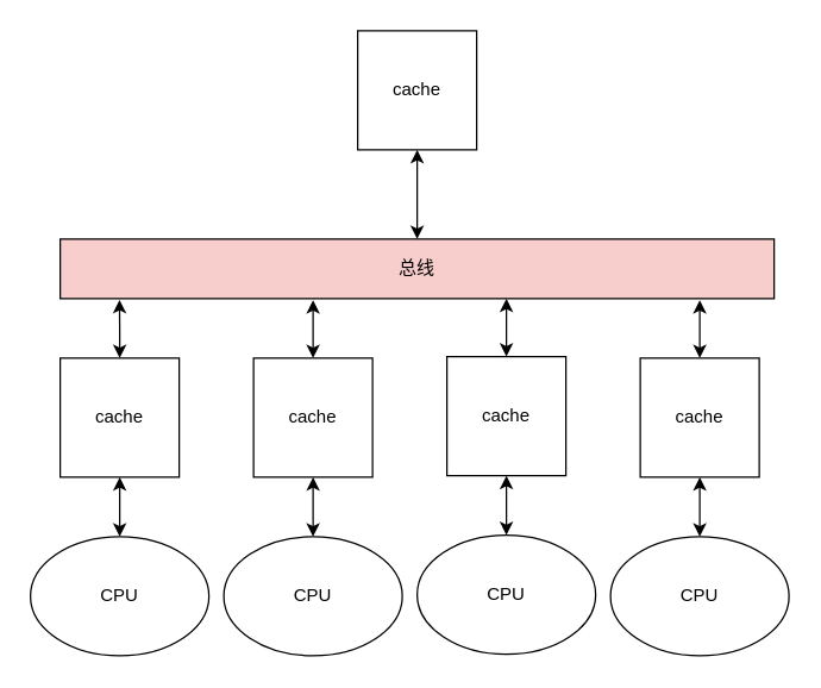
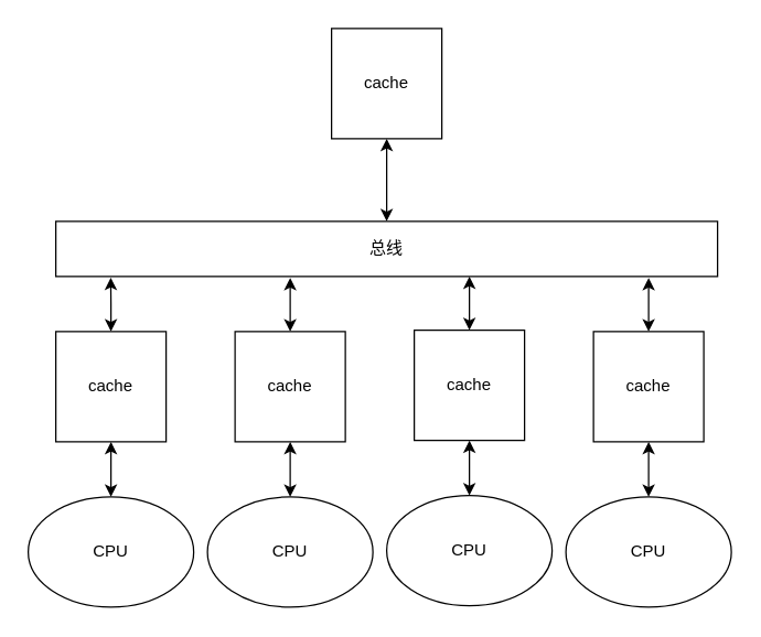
  <mxCell id="0" />
  <mxCell id="1" parent="0" />
- <mxCell id="2" value="总线" style="rounded=0;whiteSpace=wrap;html=1;fillColor=#f8cecc;" vertex="1" parent="1"><mxGeometry x="40" y="160" width="480" height="40" as="geometry" /></mxCell>
+ <mxCell id="2" value="总线" style="rounded=0;whiteSpace=wrap;html=1;" vertex="1" parent="1"><mxGeometry x="40" y="160" width="480" height="40" as="geometry" /></mxCell>
  <mxCell id="3" value="" style="edgeStyle=orthogonalEdgeStyle;rounded=0;orthogonalLoop=1;jettySize=auto;html=1;entryX=0.083;entryY=1.022;entryDx=0;entryDy=0;entryPerimeter=0;startArrow=classic;startFill=1;" edge="1" parent="1" source="4" target="2"><mxGeometry relative="1" as="geometry" /></mxCell>
  <mxCell id="4" value="cache" style="whiteSpace=wrap;html=1;aspect=fixed;" vertex="1" parent="1"><mxGeometry x="40" y="240" width="80" height="80" as="geometry" /></mxCell>
  <mxCell id="5" value="" style="edgeStyle=orthogonalEdgeStyle;rounded=0;orthogonalLoop=1;jettySize=auto;html=1;startArrow=classic;startFill=1;" edge="1" parent="1" source="6" target="4"><mxGeometry relative="1" as="geometry" /></mxCell>
  <mxCell id="6" value="CPU" style="ellipse;whiteSpace=wrap;html=1;" vertex="1" parent="1"><mxGeometry x="20" y="360" width="120" height="80" as="geometry" /></mxCell>
  <mxCell id="7" value="" style="edgeStyle=orthogonalEdgeStyle;rounded=0;orthogonalLoop=1;jettySize=auto;html=1;entryX=0.071;entryY=1.014;entryDx=0;entryDy=0;entryPerimeter=0;startArrow=classic;startFill=1;" edge="1" parent="1" source="8"><mxGeometry relative="1" as="geometry"><mxPoint x="210" y="201" as="targetPoint" /></mxGeometry></mxCell>
  <mxCell id="8" value="cache" style="whiteSpace=wrap;html=1;aspect=fixed;" vertex="1" parent="1"><mxGeometry x="170" y="240" width="80" height="80" as="geometry" /></mxCell>
  <mxCell id="9" value="" style="edgeStyle=orthogonalEdgeStyle;rounded=0;orthogonalLoop=1;jettySize=auto;html=1;startArrow=classic;startFill=1;" edge="1" parent="1" source="10" target="8"><mxGeometry relative="1" as="geometry" /></mxCell>
  <mxCell id="10" value="CPU" style="ellipse;whiteSpace=wrap;html=1;" vertex="1" parent="1"><mxGeometry x="150" y="360" width="120" height="80" as="geometry" /></mxCell>
  <mxCell id="11" value="" style="edgeStyle=orthogonalEdgeStyle;rounded=0;orthogonalLoop=1;jettySize=auto;html=1;entryX=0.071;entryY=1.014;entryDx=0;entryDy=0;entryPerimeter=0;startArrow=classic;startFill=1;" edge="1" parent="1" source="12"><mxGeometry relative="1" as="geometry"><mxPoint x="340" y="200" as="targetPoint" /></mxGeometry></mxCell>
  <mxCell id="12" value="cache" style="whiteSpace=wrap;html=1;aspect=fixed;" vertex="1" parent="1"><mxGeometry x="300" y="239" width="80" height="80" as="geometry" /></mxCell>
  <mxCell id="13" value="" style="edgeStyle=orthogonalEdgeStyle;rounded=0;orthogonalLoop=1;jettySize=auto;html=1;startArrow=classic;startFill=1;" edge="1" parent="1" source="14" target="12"><mxGeometry relative="1" as="geometry" /></mxCell>
  <mxCell id="14" value="CPU" style="ellipse;whiteSpace=wrap;html=1;" vertex="1" parent="1"><mxGeometry x="280" y="359" width="120" height="80" as="geometry" /></mxCell>
  <mxCell id="15" value="" style="edgeStyle=orthogonalEdgeStyle;rounded=0;orthogonalLoop=1;jettySize=auto;html=1;entryX=0.071;entryY=1.014;entryDx=0;entryDy=0;entryPerimeter=0;startArrow=classic;startFill=1;" edge="1" parent="1" source="16"><mxGeometry relative="1" as="geometry"><mxPoint x="470" y="201" as="targetPoint" /></mxGeometry></mxCell>
  <mxCell id="16" value="cache" style="whiteSpace=wrap;html=1;aspect=fixed;" vertex="1" parent="1"><mxGeometry x="430" y="240" width="80" height="80" as="geometry" /></mxCell>
  <mxCell id="17" value="" style="edgeStyle=orthogonalEdgeStyle;rounded=0;orthogonalLoop=1;jettySize=auto;html=1;startArrow=classic;startFill=1;" edge="1" parent="1" source="18" target="16"><mxGeometry relative="1" as="geometry" /></mxCell>
  <mxCell id="18" value="CPU" style="ellipse;whiteSpace=wrap;html=1;" vertex="1" parent="1"><mxGeometry x="410" y="360" width="120" height="80" as="geometry" /></mxCell>
  <mxCell id="19" value="" style="edgeStyle=orthogonalEdgeStyle;rounded=0;orthogonalLoop=1;jettySize=auto;html=1;startArrow=classic;startFill=1;" edge="1" parent="1" source="20" target="2"><mxGeometry relative="1" as="geometry" /></mxCell>
  <mxCell id="20" value="cache" style="whiteSpace=wrap;html=1;aspect=fixed;" vertex="1" parent="1"><mxGeometry x="240" y="20" width="80" height="80" as="geometry" /></mxCell>
